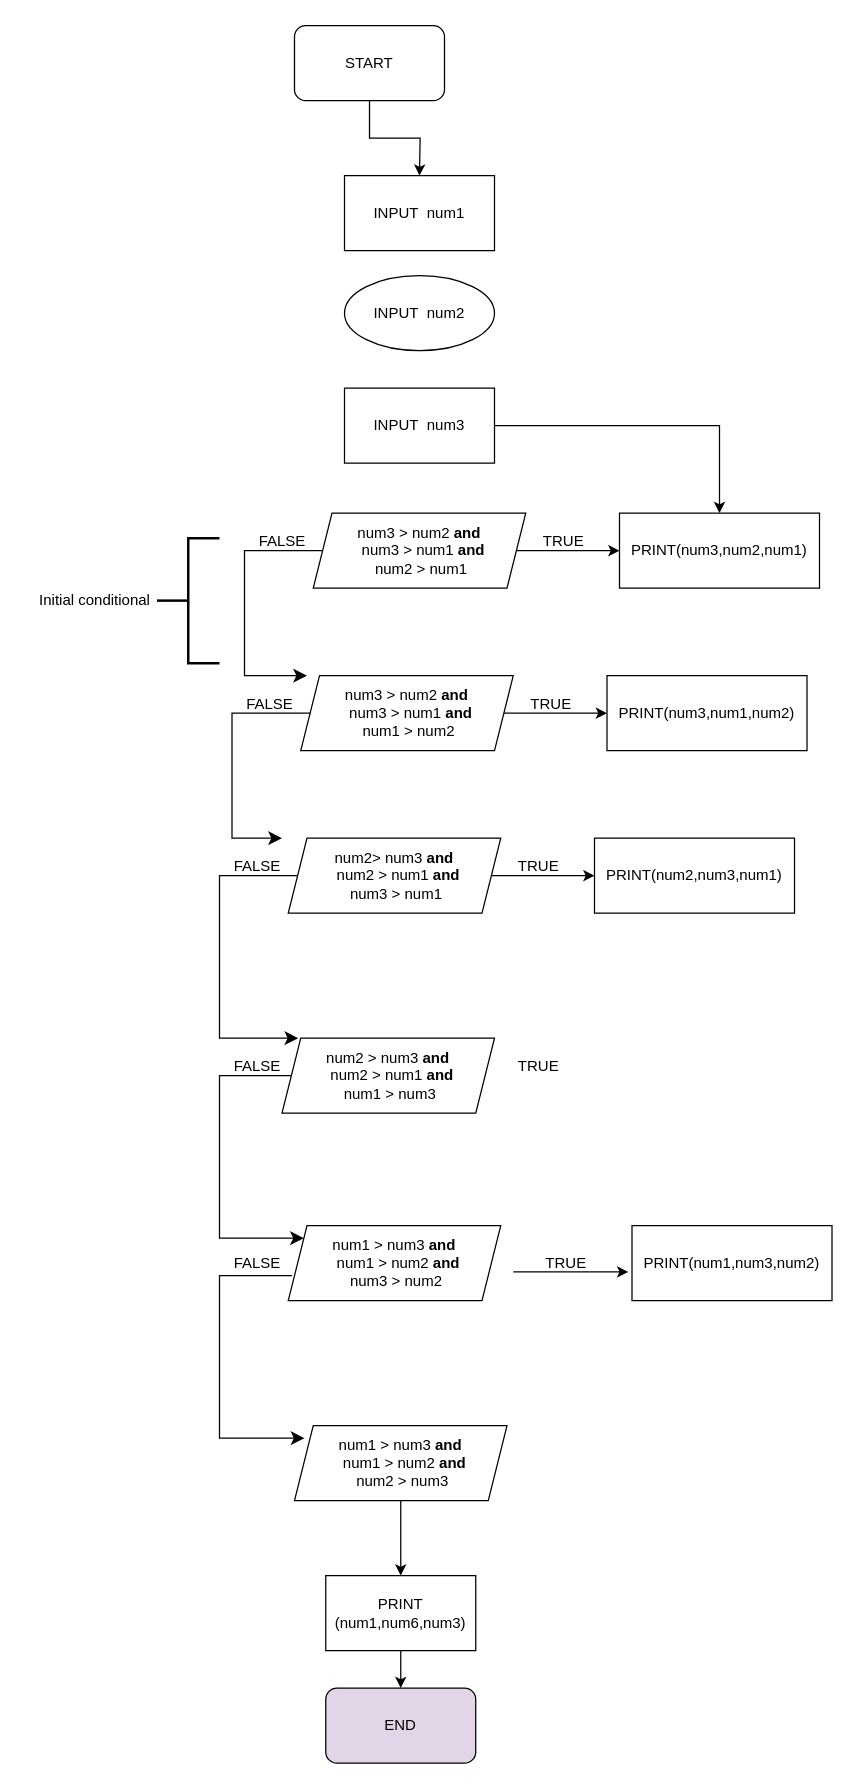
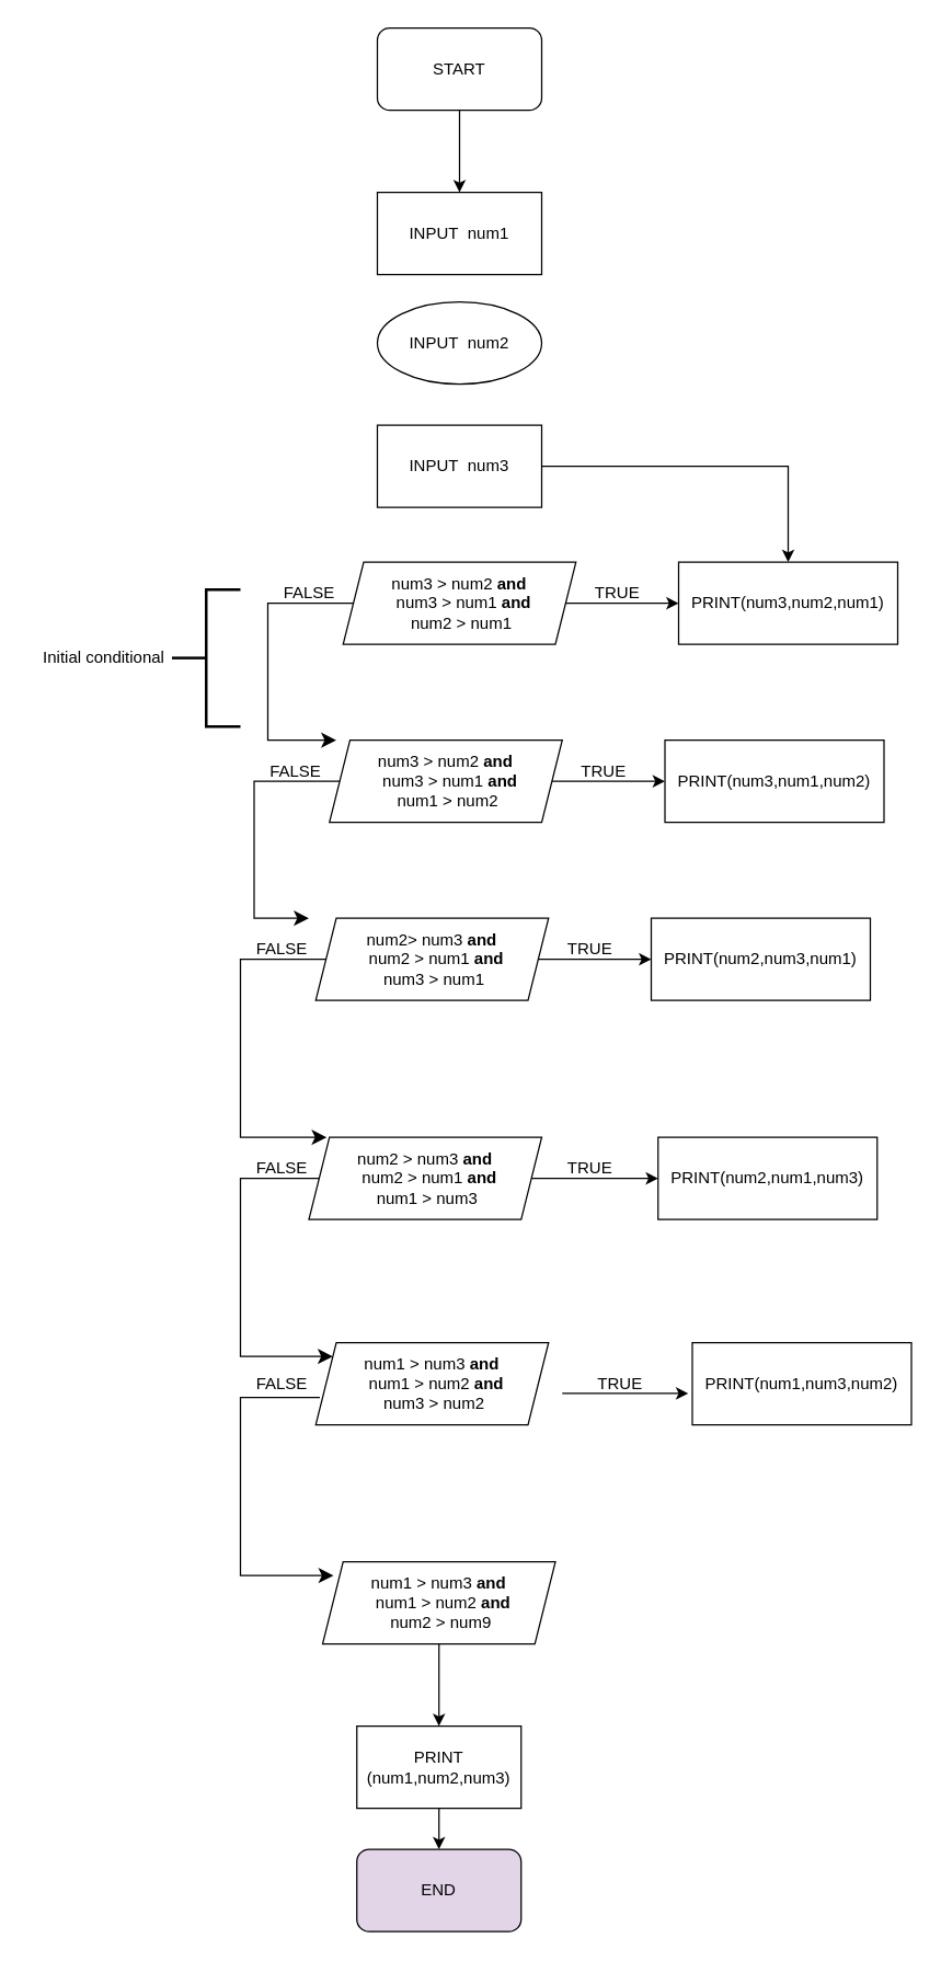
  <mxCell id="0" />
  <mxCell id="1" parent="0" />
  <mxCell id="2" style="edgeStyle=orthogonalEdgeStyle;rounded=0;orthogonalLoop=1;jettySize=auto;html=1;" edge="1" parent="1" source="3"><mxGeometry relative="1" as="geometry"><mxPoint x="335" y="140" as="targetPoint" /></mxGeometry></mxCell>
- <mxCell id="3" value="START" style="rounded=1;whiteSpace=wrap;html=1;" vertex="1" parent="1"><mxGeometry x="235" y="20" width="120" height="60" as="geometry" /></mxCell>
+ <mxCell id="3" value="START" style="rounded=1;whiteSpace=wrap;html=1;" vertex="1" parent="1"><mxGeometry x="275" y="20" width="120" height="60" as="geometry" /></mxCell>
  <mxCell id="4" value="INPUT&amp;nbsp; num1" style="rounded=0;whiteSpace=wrap;html=1;" vertex="1" parent="1"><mxGeometry x="275" y="140" width="120" height="60" as="geometry" /></mxCell>
  <mxCell id="5" value="INPUT&amp;nbsp; num2" style="ellipse;whiteSpace=wrap;html=1;" vertex="1" parent="1"><mxGeometry x="275" y="220" width="120" height="60" as="geometry" /></mxCell>
  <mxCell id="6" value="" style="edgeStyle=orthogonalEdgeStyle;rounded=0;orthogonalLoop=1;jettySize=auto;html=1;" edge="1" parent="1" source="7" target="13"><mxGeometry relative="1" as="geometry" /></mxCell>
  <mxCell id="7" value="INPUT&amp;nbsp; num3" style="rounded=0;whiteSpace=wrap;html=1;" vertex="1" parent="1"><mxGeometry x="275" y="310" width="120" height="60" as="geometry" /></mxCell>
  <mxCell id="8" style="edgeStyle=orthogonalEdgeStyle;rounded=0;orthogonalLoop=1;jettySize=auto;html=1;" edge="1" parent="1" source="9"><mxGeometry relative="1" as="geometry"><mxPoint x="495" y="440" as="targetPoint" /></mxGeometry></mxCell>
  <mxCell id="9" value="num3 &amp;gt; num2&amp;nbsp;&lt;b&gt;and&lt;br&gt;&amp;nbsp;&amp;nbsp;&lt;/b&gt;num3 &amp;gt; num1&amp;nbsp;&lt;b&gt;and&lt;br&gt;&lt;/b&gt;&amp;nbsp;num2 &amp;gt; num1" style="shape=parallelogram;perimeter=parallelogramPerimeter;whiteSpace=wrap;html=1;fixedSize=1;size=15;" vertex="1" parent="1"><mxGeometry x="250" y="410" width="170" height="60" as="geometry" /></mxCell>
  <mxCell id="10" value="" style="edgeStyle=elbowEdgeStyle;elbow=horizontal;endArrow=classic;html=1;curved=0;rounded=0;endSize=8;startSize=8;exitX=0;exitY=0.5;exitDx=0;exitDy=0;" edge="1" parent="1" source="9"><mxGeometry width="50" height="50" relative="1" as="geometry"><mxPoint x="230" y="440" as="sourcePoint" /><mxPoint x="245" y="540" as="targetPoint" /><Array as="points"><mxPoint x="195" y="490" /><mxPoint x="205" y="520" /></Array></mxGeometry></mxCell>
  <mxCell id="11" value="FALSE" style="text;html=1;align=center;verticalAlign=middle;resizable=0;points=[];autosize=1;strokeColor=none;fillColor=none;" vertex="1" parent="1"><mxGeometry x="195" y="418" width="60" height="30" as="geometry" /></mxCell>
  <mxCell id="12" value="TRUE" style="text;html=1;align=center;verticalAlign=middle;resizable=0;points=[];autosize=1;strokeColor=none;fillColor=none;" vertex="1" parent="1"><mxGeometry x="420" y="418" width="60" height="30" as="geometry" /></mxCell>
  <mxCell id="13" value="PRINT(num3,num2,num1)" style="rounded=0;whiteSpace=wrap;html=1;" vertex="1" parent="1"><mxGeometry x="495" y="410" width="160" height="60" as="geometry" /></mxCell>
  <mxCell id="14" style="edgeStyle=orthogonalEdgeStyle;rounded=0;orthogonalLoop=1;jettySize=auto;html=1;" edge="1" parent="1" source="15"><mxGeometry relative="1" as="geometry"><mxPoint x="485" y="570" as="targetPoint" /></mxGeometry></mxCell>
  <mxCell id="15" value="num3 &amp;gt; num2&amp;nbsp;&lt;b&gt;and&lt;br&gt;&amp;nbsp;&amp;nbsp;&lt;/b&gt;num3 &amp;gt; num1&amp;nbsp;&lt;b&gt;and&lt;br&gt;&lt;/b&gt;&amp;nbsp;num1 &amp;gt; num2" style="shape=parallelogram;perimeter=parallelogramPerimeter;whiteSpace=wrap;html=1;fixedSize=1;size=15;" vertex="1" parent="1"><mxGeometry x="240" y="540" width="170" height="60" as="geometry" /></mxCell>
  <mxCell id="16" value="" style="edgeStyle=elbowEdgeStyle;elbow=horizontal;endArrow=classic;html=1;curved=0;rounded=0;endSize=8;startSize=8;exitX=0;exitY=0.5;exitDx=0;exitDy=0;" edge="1" parent="1" source="15"><mxGeometry width="50" height="50" relative="1" as="geometry"><mxPoint x="220" y="570" as="sourcePoint" /><mxPoint x="225" y="670" as="targetPoint" /><Array as="points"><mxPoint x="185" y="620" /><mxPoint x="195" y="650" /></Array></mxGeometry></mxCell>
  <mxCell id="17" value="FALSE" style="text;html=1;align=center;verticalAlign=middle;resizable=0;points=[];autosize=1;strokeColor=none;fillColor=none;" vertex="1" parent="1"><mxGeometry x="185" y="548" width="60" height="30" as="geometry" /></mxCell>
  <mxCell id="18" value="TRUE" style="text;html=1;align=center;verticalAlign=middle;resizable=0;points=[];autosize=1;strokeColor=none;fillColor=none;" vertex="1" parent="1"><mxGeometry x="410" y="548" width="60" height="30" as="geometry" /></mxCell>
  <mxCell id="19" value="PRINT(num3,num1,num2)" style="rounded=0;whiteSpace=wrap;html=1;" vertex="1" parent="1"><mxGeometry x="485" y="540" width="160" height="60" as="geometry" /></mxCell>
  <mxCell id="20" style="edgeStyle=orthogonalEdgeStyle;rounded=0;orthogonalLoop=1;jettySize=auto;html=1;" edge="1" parent="1" source="21"><mxGeometry relative="1" as="geometry"><mxPoint x="475" y="700" as="targetPoint" /></mxGeometry></mxCell>
  <mxCell id="21" value="num2&amp;gt; num3&amp;nbsp;&lt;b&gt;and&lt;br&gt;&amp;nbsp;&amp;nbsp;&lt;/b&gt;num2 &amp;gt; num1&amp;nbsp;&lt;b&gt;and&lt;br&gt;&lt;/b&gt;&amp;nbsp;num3 &amp;gt; num1" style="shape=parallelogram;perimeter=parallelogramPerimeter;whiteSpace=wrap;html=1;fixedSize=1;size=15;" vertex="1" parent="1"><mxGeometry x="230" y="670" width="170" height="60" as="geometry" /></mxCell>
  <mxCell id="22" value="" style="edgeStyle=elbowEdgeStyle;elbow=horizontal;endArrow=classic;html=1;curved=0;rounded=0;endSize=8;startSize=8;exitX=0;exitY=0.5;exitDx=0;exitDy=0;" edge="1" parent="1" source="21"><mxGeometry width="50" height="50" relative="1" as="geometry"><mxPoint x="210" y="700" as="sourcePoint" /><mxPoint x="238" y="830" as="targetPoint" /><Array as="points"><mxPoint x="175" y="750" /><mxPoint x="185" y="780" /></Array></mxGeometry></mxCell>
  <mxCell id="23" value="FALSE" style="text;html=1;align=center;verticalAlign=middle;resizable=0;points=[];autosize=1;strokeColor=none;fillColor=none;" vertex="1" parent="1"><mxGeometry x="175" y="678" width="60" height="30" as="geometry" /></mxCell>
  <mxCell id="24" value="TRUE" style="text;html=1;align=center;verticalAlign=middle;resizable=0;points=[];autosize=1;strokeColor=none;fillColor=none;" vertex="1" parent="1"><mxGeometry x="400" y="678" width="60" height="30" as="geometry" /></mxCell>
  <mxCell id="25" value="PRINT(num2,num3,num1)" style="rounded=0;whiteSpace=wrap;html=1;" vertex="1" parent="1"><mxGeometry x="475" y="670" width="160" height="60" as="geometry" /></mxCell>
+ <mxCell id="26" style="edgeStyle=orthogonalEdgeStyle;rounded=0;orthogonalLoop=1;jettySize=auto;html=1;entryX=0;entryY=0.5;entryDx=0;entryDy=0;" edge="1" parent="1" source="27" target="31"><mxGeometry relative="1" as="geometry"><mxPoint x="465" y="860" as="targetPoint" /></mxGeometry></mxCell>
  <mxCell id="27" value="num2 &amp;gt; num3&amp;nbsp;&lt;b&gt;and&lt;br&gt;&amp;nbsp;&amp;nbsp;&lt;/b&gt;num2 &amp;gt; num1&amp;nbsp;&lt;b&gt;and&lt;br&gt;&lt;/b&gt;&amp;nbsp;num1 &amp;gt; num3" style="shape=parallelogram;perimeter=parallelogramPerimeter;whiteSpace=wrap;html=1;fixedSize=1;size=15;" vertex="1" parent="1"><mxGeometry x="225" y="830" width="170" height="60" as="geometry" /></mxCell>
  <mxCell id="28" value="" style="edgeStyle=elbowEdgeStyle;elbow=horizontal;endArrow=classic;html=1;curved=0;rounded=0;endSize=8;startSize=8;exitX=0;exitY=0.5;exitDx=0;exitDy=0;" edge="1" parent="1" source="27" target="34"><mxGeometry width="50" height="50" relative="1" as="geometry"><mxPoint x="210" y="830" as="sourcePoint" /><mxPoint x="205" y="980" as="targetPoint" /><Array as="points"><mxPoint x="175" y="990" /><mxPoint x="175" y="880" /><mxPoint x="185" y="910" /></Array></mxGeometry></mxCell>
  <mxCell id="29" value="FALSE" style="text;html=1;align=center;verticalAlign=middle;resizable=0;points=[];autosize=1;strokeColor=none;fillColor=none;" vertex="1" parent="1"><mxGeometry x="175" y="838" width="60" height="30" as="geometry" /></mxCell>
  <mxCell id="30" value="TRUE" style="text;html=1;align=center;verticalAlign=middle;resizable=0;points=[];autosize=1;strokeColor=none;fillColor=none;" vertex="1" parent="1"><mxGeometry x="400" y="838" width="60" height="30" as="geometry" /></mxCell>
+ <mxCell id="31" value="PRINT(num2,num1,num3)" style="rounded=0;whiteSpace=wrap;html=1;" vertex="1" parent="1"><mxGeometry x="480" y="830" width="160" height="60" as="geometry" /></mxCell>
  <mxCell id="32" value="" style="strokeWidth=2;html=1;shape=mxgraph.flowchart.annotation_2;align=left;labelPosition=right;pointerEvents=1;" vertex="1" parent="1"><mxGeometry x="125" y="430" width="50" height="100" as="geometry" /></mxCell>
  <mxCell id="33" value="Initial conditional" style="text;html=1;align=center;verticalAlign=middle;resizable=0;points=[];autosize=1;strokeColor=none;fillColor=none;" vertex="1" parent="1"><mxGeometry x="20" y="465" width="110" height="30" as="geometry" /></mxCell>
  <mxCell id="34" value="num1 &amp;gt; num3&amp;nbsp;&lt;b&gt;and&lt;br&gt;&amp;nbsp;&amp;nbsp;&lt;/b&gt;num1 &amp;gt; num2&amp;nbsp;&lt;b&gt;and&lt;br&gt;&lt;/b&gt;&amp;nbsp;num3 &amp;gt; num2" style="shape=parallelogram;perimeter=parallelogramPerimeter;whiteSpace=wrap;html=1;fixedSize=1;size=15;" vertex="1" parent="1"><mxGeometry x="230" y="980" width="170" height="60" as="geometry" /></mxCell>
  <mxCell id="35" value="" style="edgeStyle=elbowEdgeStyle;elbow=horizontal;endArrow=classic;html=1;curved=0;rounded=0;endSize=8;startSize=8;exitX=0;exitY=0.5;exitDx=0;exitDy=0;" edge="1" parent="1"><mxGeometry width="50" height="50" relative="1" as="geometry"><mxPoint x="233" y="1020" as="sourcePoint" /><mxPoint x="243" y="1150" as="targetPoint" /><Array as="points"><mxPoint x="175" y="1150" /><mxPoint x="175" y="1040" /><mxPoint x="185" y="1070" /></Array></mxGeometry></mxCell>
  <mxCell id="36" style="edgeStyle=orthogonalEdgeStyle;rounded=0;orthogonalLoop=1;jettySize=auto;html=1;entryX=0;entryY=0.5;entryDx=0;entryDy=0;" edge="1" parent="1"><mxGeometry relative="1" as="geometry"><mxPoint x="502" y="1017" as="targetPoint" /><mxPoint x="410" y="1017" as="sourcePoint" /></mxGeometry></mxCell>
  <mxCell id="37" value="TRUE" style="text;html=1;align=center;verticalAlign=middle;resizable=0;points=[];autosize=1;strokeColor=none;fillColor=none;" vertex="1" parent="1"><mxGeometry x="422" y="995" width="60" height="30" as="geometry" /></mxCell>
  <mxCell id="38" value="PRINT(num1,num3,num2)" style="rounded=0;whiteSpace=wrap;html=1;" vertex="1" parent="1"><mxGeometry x="505" y="980" width="160" height="60" as="geometry" /></mxCell>
  <mxCell id="39" value="FALSE" style="text;html=1;align=center;verticalAlign=middle;resizable=0;points=[];autosize=1;strokeColor=none;fillColor=none;" vertex="1" parent="1"><mxGeometry x="175" y="995" width="60" height="30" as="geometry" /></mxCell>
  <mxCell id="40" style="edgeStyle=orthogonalEdgeStyle;rounded=0;orthogonalLoop=1;jettySize=auto;html=1;" edge="1" parent="1" source="41"><mxGeometry relative="1" as="geometry"><mxPoint x="320" y="1260" as="targetPoint" /></mxGeometry></mxCell>
- <mxCell id="41" value="num1 &amp;gt; num3&amp;nbsp;&lt;b&gt;and&lt;br&gt;&amp;nbsp;&amp;nbsp;&lt;/b&gt;num1 &amp;gt; num2&amp;nbsp;&lt;b&gt;and&lt;br&gt;&lt;/b&gt;&amp;nbsp;num2 &amp;gt; num3" style="shape=parallelogram;perimeter=parallelogramPerimeter;whiteSpace=wrap;html=1;fixedSize=1;size=15;" vertex="1" parent="1"><mxGeometry x="235" y="1140" width="170" height="60" as="geometry" /></mxCell>
+ <mxCell id="41" value="num1 &amp;gt; num3&amp;nbsp;&lt;b&gt;and&lt;br&gt;&amp;nbsp;&amp;nbsp;&lt;/b&gt;num1 &amp;gt; num2&amp;nbsp;&lt;b&gt;and&lt;br&gt;&lt;/b&gt;&amp;nbsp;num2 &amp;gt; num9" style="shape=parallelogram;perimeter=parallelogramPerimeter;whiteSpace=wrap;html=1;fixedSize=1;size=15;" vertex="1" parent="1"><mxGeometry x="235" y="1140" width="170" height="60" as="geometry" /></mxCell>
  <mxCell id="42" style="edgeStyle=orthogonalEdgeStyle;rounded=0;orthogonalLoop=1;jettySize=auto;html=1;" edge="1" parent="1" source="43" target="44"><mxGeometry relative="1" as="geometry"><mxPoint x="320" y="1380" as="targetPoint" /></mxGeometry></mxCell>
- <mxCell id="43" value="PRINT (num1,num6,num3)" style="rounded=0;whiteSpace=wrap;html=1;" vertex="1" parent="1"><mxGeometry x="260" y="1260" width="120" height="60" as="geometry" /></mxCell>
+ <mxCell id="43" value="PRINT (num1,num2,num3)" style="rounded=0;whiteSpace=wrap;html=1;" vertex="1" parent="1"><mxGeometry x="260" y="1260" width="120" height="60" as="geometry" /></mxCell>
  <mxCell id="44" value="END" style="rounded=1;whiteSpace=wrap;html=1;fillColor=#e1d5e7;" vertex="1" parent="1"><mxGeometry x="260" y="1350" width="120" height="60" as="geometry" /></mxCell>
